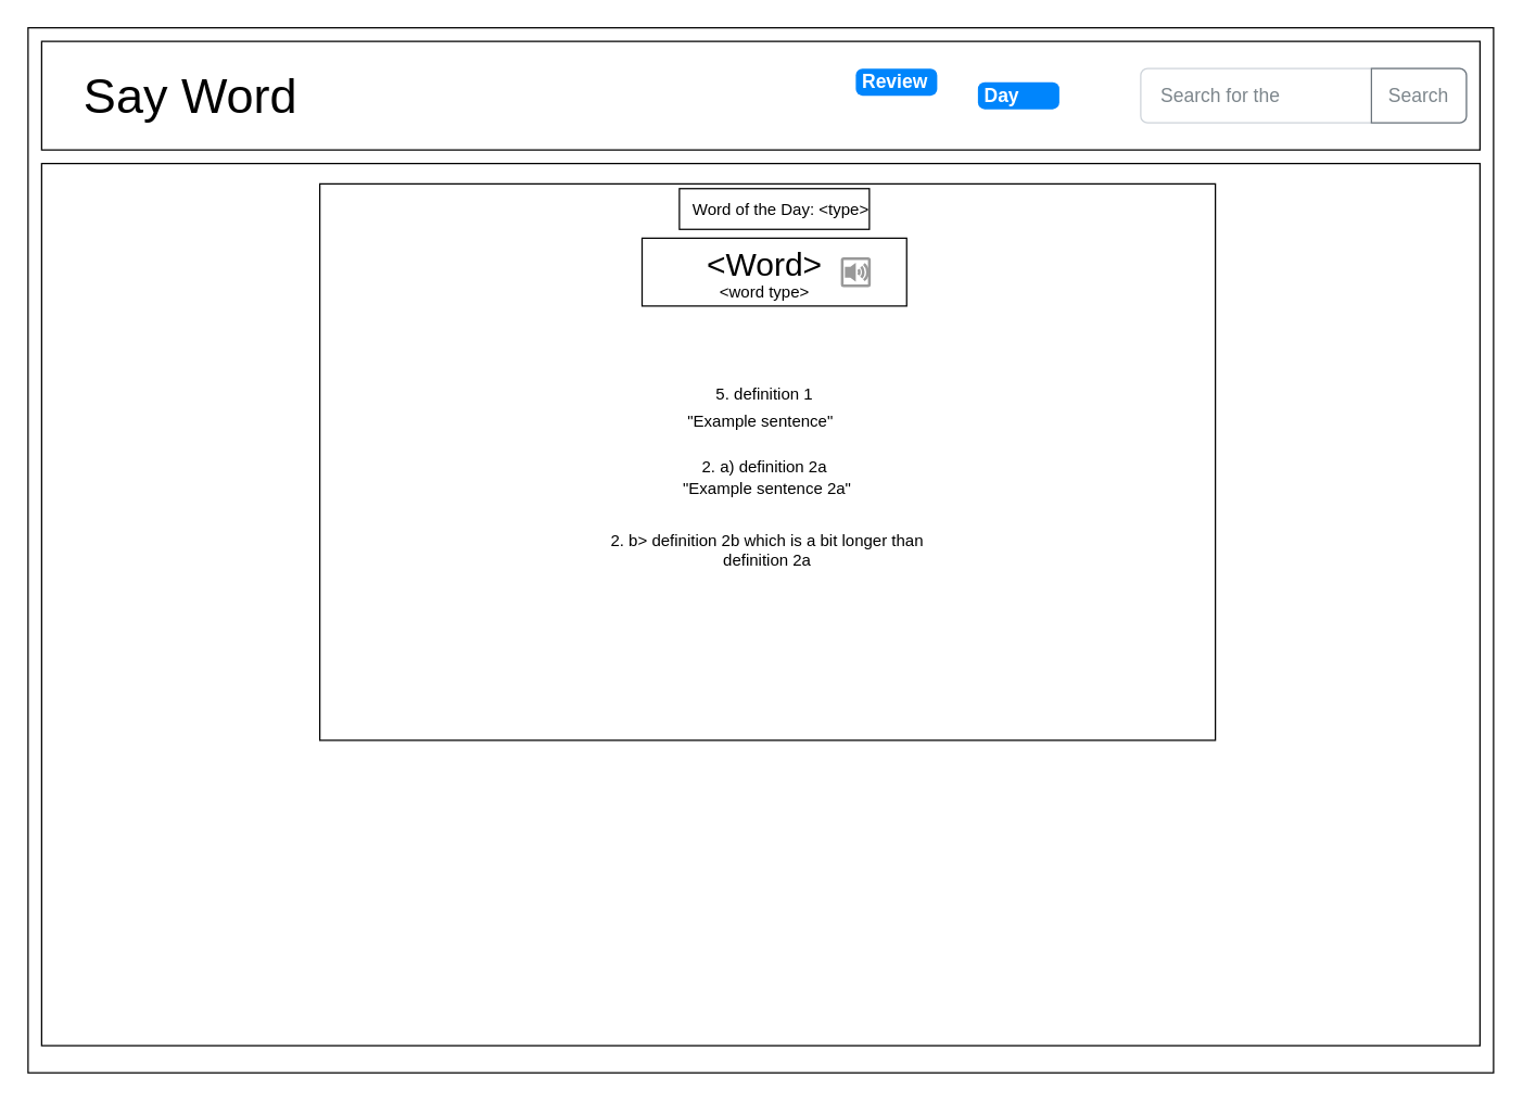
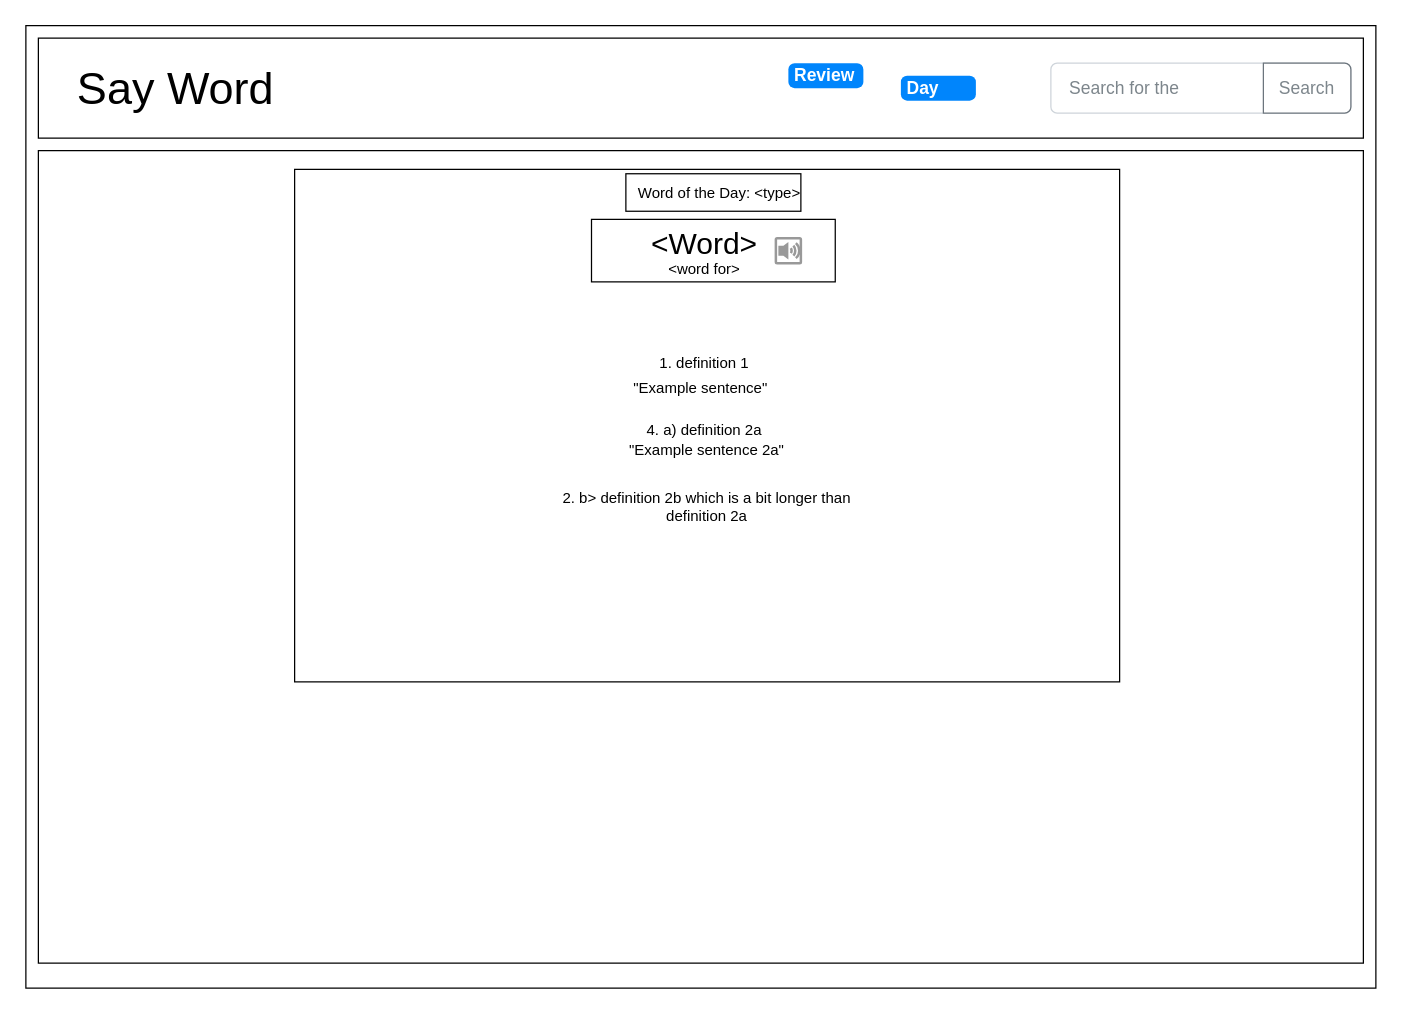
  <mxCell id="0" />
  <mxCell id="1" parent="0" />
  <mxCell id="2" value="" style="rounded=0;whiteSpace=wrap;html=1;" vertex="1" parent="1"><mxGeometry x="30" y="120" width="1060" height="660" as="geometry" /></mxCell>
  <mxCell id="3" value="" style="rounded=0;whiteSpace=wrap;html=1;" vertex="1" parent="1"><mxGeometry x="20" y="20" width="1080" height="770" as="geometry" /></mxCell>
  <mxCell id="4" value="" style="rounded=0;whiteSpace=wrap;html=1;" vertex="1" parent="1"><mxGeometry x="30" y="120" width="1060" height="650" as="geometry" /></mxCell>
  <mxCell id="5" value="" style="rounded=0;whiteSpace=wrap;html=1;" vertex="1" parent="1"><mxGeometry x="30" y="30" width="1060" height="80" as="geometry" /></mxCell>
  <mxCell id="6" value="&lt;font style=&quot;font-size: 36px&quot;&gt;Say Word&lt;/font&gt;" style="text;html=1;strokeColor=none;fillColor=none;align=center;verticalAlign=middle;whiteSpace=wrap;rounded=0;rotation=0;" vertex="1" parent="1"><mxGeometry x="50" y="50" width="180" height="40" as="geometry" /></mxCell>
  <mxCell id="7" value="Search for the" style="html=1;shadow=0;dashed=0;shape=mxgraph.bootstrap.rrect;rSize=5;strokeColor=#CED4DA;html=1;whiteSpace=wrap;fillColor=#FFFFFF;fontColor=#7D868C;align=left;spacingLeft=0;spacing=15;fontSize=14;" vertex="1" parent="1"><mxGeometry x="840" y="50" width="240" height="40" as="geometry" /></mxCell>
  <mxCell id="8" value="Search" style="html=1;shadow=0;dashed=0;shape=mxgraph.bootstrap.rightButton;strokeColor=#6C757D;gradientColor=inherit;fontColor=inherit;fillColor=inherit;rSize=5;perimeter=none;whiteSpace=wrap;resizeHeight=1;fontSize=14;" vertex="1" parent="7"><mxGeometry x="1" width="70" height="40" relative="1" as="geometry"><mxPoint x="-70" as="offset" /></mxGeometry></mxCell>
  <mxCell id="9" value="" style="rounded=0;whiteSpace=wrap;html=1;" vertex="1" parent="1"><mxGeometry x="235" y="135" width="660" height="410" as="geometry" /></mxCell>
  <mxCell id="10" value="" style="rounded=0;whiteSpace=wrap;html=1;" vertex="1" parent="1"><mxGeometry x="500" y="138.5" width="140" height="30" as="geometry" /></mxCell>
  <mxCell id="11" value="Word of the Day: &amp;lt;type&amp;gt;" style="text;html=1;strokeColor=none;fillColor=none;align=center;verticalAlign=middle;whiteSpace=wrap;rounded=0;" vertex="1" parent="1"><mxGeometry x="500" y="143.5" width="150" height="20" as="geometry" /></mxCell>
  <mxCell id="12" value="" style="rounded=0;whiteSpace=wrap;html=1;" vertex="1" parent="1"><mxGeometry x="472.5" y="175" width="195" height="50" as="geometry" /></mxCell>
  <mxCell id="13" value="&lt;font style=&quot;font-size: 24px&quot;&gt;&amp;lt;Word&amp;gt;&lt;/font&gt;" style="text;html=1;strokeColor=none;fillColor=none;align=center;verticalAlign=middle;whiteSpace=wrap;rounded=0;" vertex="1" parent="1"><mxGeometry x="517.5" y="180" width="90" height="30" as="geometry" /></mxCell>
- <mxCell id="14" value="&amp;lt;word type&amp;gt;" style="text;html=1;strokeColor=none;fillColor=none;align=center;verticalAlign=middle;whiteSpace=wrap;rounded=0;" vertex="1" parent="1"><mxGeometry x="517.5" y="205" width="90" height="20" as="geometry" /></mxCell>
+ <mxCell id="14" value="&amp;lt;word for&amp;gt;" style="text;html=1;strokeColor=none;fillColor=none;align=center;verticalAlign=middle;whiteSpace=wrap;rounded=0;" vertex="1" parent="1"><mxGeometry x="517.5" y="205" width="90" height="20" as="geometry" /></mxCell>
  <mxCell id="15" value="" style="strokeColor=#999999;verticalLabelPosition=bottom;shadow=0;dashed=0;verticalAlign=top;strokeWidth=2;html=1;shape=mxgraph.mockup.misc.volumeIcon;" vertex="1" parent="1"><mxGeometry x="620" y="190" width="20" height="20" as="geometry" /></mxCell>
- <mxCell id="16" value="5. definition 1 " style="text;html=1;strokeColor=none;fillColor=none;align=center;verticalAlign=middle;whiteSpace=wrap;rounded=0;" vertex="1" parent="1"><mxGeometry x="507.5" y="280" width="110" height="20" as="geometry" /></mxCell>
+ <mxCell id="16" value="1. definition 1 " style="text;html=1;strokeColor=none;fillColor=none;align=center;verticalAlign=middle;whiteSpace=wrap;rounded=0;" vertex="1" parent="1"><mxGeometry x="507.5" y="280" width="110" height="20" as="geometry" /></mxCell>
  <mxCell id="17" value="2. b&amp;gt; definition 2b which is a bit longer than definition 2a" style="text;html=1;strokeColor=none;fillColor=none;align=center;verticalAlign=middle;whiteSpace=wrap;rounded=0;" vertex="1" parent="1"><mxGeometry x="445" y="390" width="240" height="30" as="geometry" /></mxCell>
- <mxCell id="18" value="2. a) definition 2a" style="text;html=1;strokeColor=none;fillColor=none;align=center;verticalAlign=middle;whiteSpace=wrap;rounded=0;" vertex="1" parent="1"><mxGeometry x="502.5" y="333.5" width="120" height="20" as="geometry" /></mxCell>
+ <mxCell id="18" value="4. a) definition 2a" style="text;html=1;strokeColor=none;fillColor=none;align=center;verticalAlign=middle;whiteSpace=wrap;rounded=0;" vertex="1" parent="1"><mxGeometry x="502.5" y="333.5" width="120" height="20" as="geometry" /></mxCell>
  <mxCell id="19" value="&quot;Example sentence&quot;" style="text;html=1;strokeColor=none;fillColor=none;align=center;verticalAlign=middle;whiteSpace=wrap;rounded=0;" vertex="1" parent="1"><mxGeometry x="435" y="300" width="250" height="20" as="geometry" /></mxCell>
  <mxCell id="20" value="&quot;Example sentence 2a&quot;" style="text;html=1;strokeColor=none;fillColor=none;align=center;verticalAlign=middle;whiteSpace=wrap;rounded=0;" vertex="1" parent="1"><mxGeometry x="450" y="350" width="230" height="20" as="geometry" /></mxCell>
  <mxCell id="21" value="Day" style="html=1;shadow=0;dashed=0;shape=mxgraph.bootstrap.rrect;rSize=5;strokeColor=none;strokeWidth=1;fillColor=#0085FC;fontColor=#FFFFFF;whiteSpace=wrap;align=left;verticalAlign=middle;spacingLeft=0;fontStyle=1;fontSize=14;spacing=5;" vertex="1" parent="1"><mxGeometry x="720" y="60" width="60" height="20" as="geometry" /></mxCell>
  <mxCell id="22" value="Review" style="html=1;shadow=0;dashed=0;shape=mxgraph.bootstrap.rrect;rSize=5;strokeColor=none;strokeWidth=1;fillColor=#0085FC;fontColor=#FFFFFF;whiteSpace=wrap;align=left;verticalAlign=middle;spacingLeft=0;fontStyle=1;fontSize=14;spacing=5;" vertex="1" parent="1"><mxGeometry x="630" y="50" width="60" height="20" as="geometry" /></mxCell>
